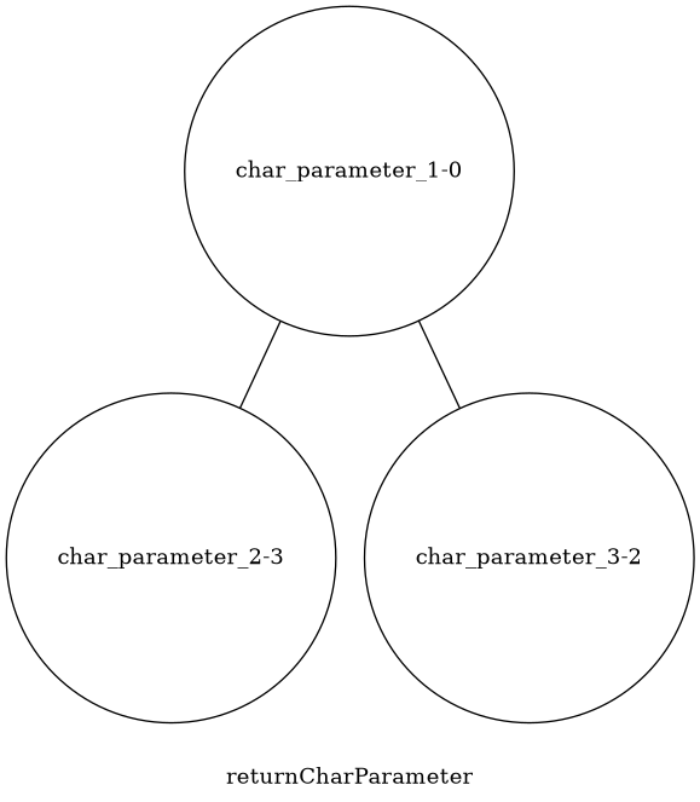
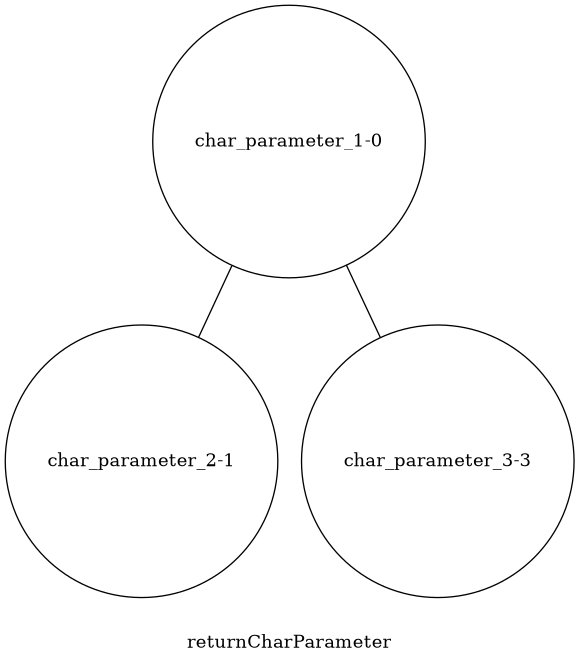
  graph {
    label=returnCharParameter
    node [fillcolor=White shape=circle style=filled]
    n1 [label="char_parameter_1-0"]
-   n2 [label="char_parameter_2-3"]
-   n3 [label="char_parameter_3-2"]
+   n2 [label="char_parameter_2-1"]
+   n3 [label="char_parameter_3-3"]
    n1 -- n2
    n1 -- n3
  }
